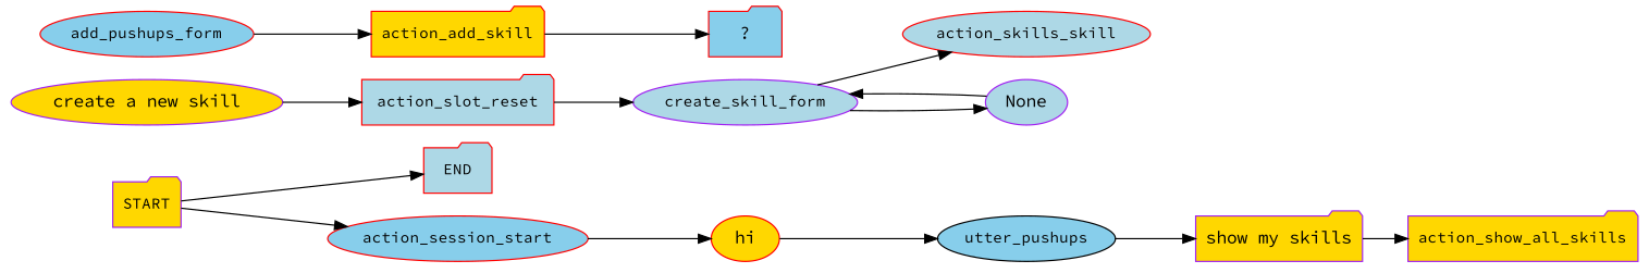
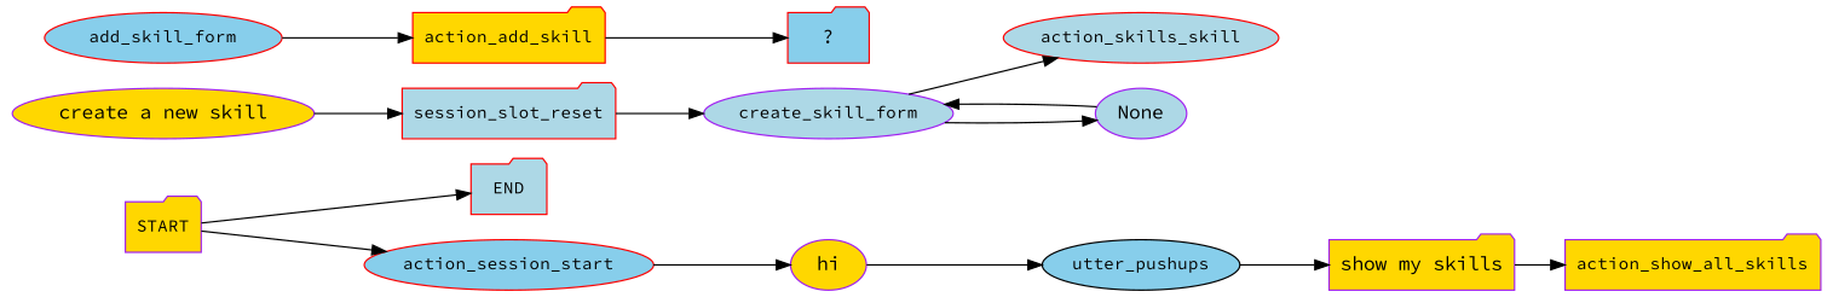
  digraph {
    fontname="Source Code Pro"
    rankdir=LR
    node [color=red fillcolor=gold fontname="Source Code Pro" fontsize=12 shape=ellipse style=filled]
    edge [fontname="Source Code Pro"]
    n1 [color=purple label=START shape=folder]
    n2 [fillcolor=lightblue label=END shape=folder]
    n3 [fillcolor=skyblue label=action_session_start]
-   n4 [label=hi fontsize=""]
+   n4 [color=purple label=hi fontsize=""]
    n5 [color=black fillcolor=skyblue label=utter_pushups]
    n6 [color=purple label="show my skills" shape=folder fontsize=""]
    n7 [color=purple label=action_show_all_skills shape=folder]
    n8 [color=purple label="create a new skill" fontsize=""]
-   n9 [fillcolor=lightblue label=action_slot_reset shape=folder]
+   n9 [fillcolor=lightblue label=session_slot_reset shape=folder]
    n10 [color=purple fillcolor=lightblue label=create_skill_form]
    n11 [fillcolor=lightblue label=action_skills_skill]
    n12 [color=purple fillcolor=lightblue label=None fontsize=""]
-   n13 [fillcolor=skyblue label=add_pushups_form]
+   n13 [fillcolor=skyblue label=add_skill_form]
    n14 [label=action_add_skill shape=folder]
    n15 [fillcolor=skyblue label="  ?  " shape=folder fontsize=""]
    n1 -> n2
    n1 -> n3
    n3 -> n4
    n4 -> n5
    n5 -> n6
    n6 -> n7
    n8 -> n9
    n9 -> n10
    n10 -> n11
    n10 -> n12
    n12 -> n10
    n13 -> n14
    n14 -> n15
  }
